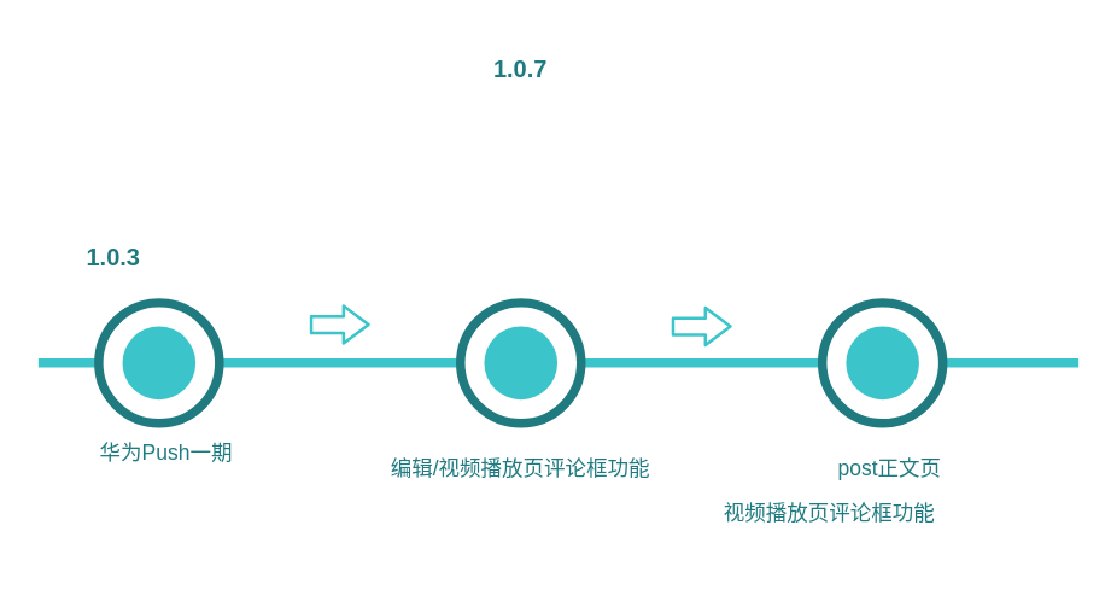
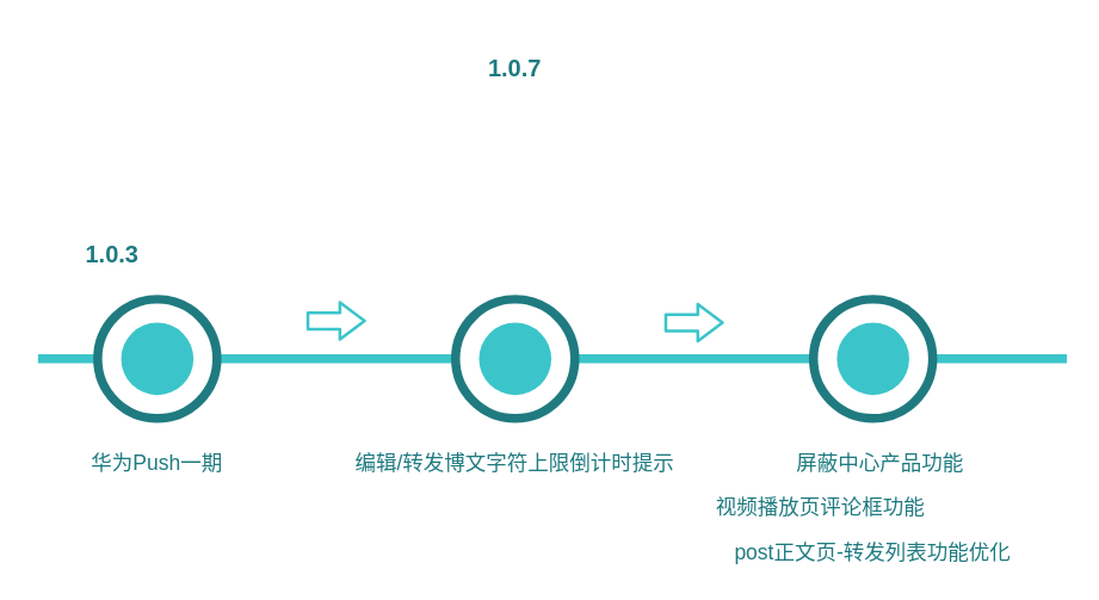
  <mxCell id="0" />
  <mxCell id="1" parent="0" />
  <mxCell id="2" value="" style="endArrow=none;html=1;strokeWidth=6;fontSize=14;fontColor=#000000;strokeColor=#3BC5CA;" parent="1" edge="1"><mxGeometry width="50" height="50" relative="1" as="geometry"><mxPoint x="25" y="240" as="sourcePoint" /><mxPoint x="715" y="240" as="targetPoint" /></mxGeometry></mxCell>
  <mxCell id="3" value="" style="ellipse;whiteSpace=wrap;html=1;aspect=fixed;shadow=0;strokeWidth=6;fontSize=14;fontColor=#000000;fillColor=#FFFFFF;strokeColor=#1F7B80;" parent="1" vertex="1"><mxGeometry x="545" y="200" width="80" height="80" as="geometry" /></mxCell>
  <mxCell id="4" value="" style="ellipse;whiteSpace=wrap;html=1;aspect=fixed;shadow=0;strokeWidth=5;fontSize=14;fontColor=#000000;strokeColor=none;fillColor=#3BC5CA;" parent="1" vertex="1"><mxGeometry x="560.75" y="215.75" width="48.5" height="48.5" as="geometry" /></mxCell>
  <mxCell id="5" value="" style="ellipse;whiteSpace=wrap;html=1;aspect=fixed;shadow=0;strokeWidth=6;fontSize=14;fontColor=#000000;fillColor=#FFFFFF;strokeColor=#1F7B80;" parent="1" vertex="1"><mxGeometry x="305" y="200" width="80" height="80" as="geometry" /></mxCell>
  <mxCell id="6" value="" style="ellipse;whiteSpace=wrap;html=1;aspect=fixed;shadow=0;strokeWidth=5;fontSize=14;fontColor=#000000;strokeColor=none;fillColor=#3BC5CA;" parent="1" vertex="1"><mxGeometry x="320.75" y="215.75" width="48.5" height="48.5" as="geometry" /></mxCell>
  <mxCell id="7" value="" style="ellipse;whiteSpace=wrap;html=1;aspect=fixed;shadow=0;strokeWidth=6;fontSize=14;fontColor=#000000;fillColor=#FFFFFF;strokeColor=#1F7B80;" parent="1" vertex="1"><mxGeometry x="65" y="200" width="80" height="80" as="geometry" /></mxCell>
  <mxCell id="8" value="" style="ellipse;whiteSpace=wrap;html=1;aspect=fixed;shadow=0;strokeWidth=5;fontSize=14;fontColor=#000000;strokeColor=none;fillColor=#3BC5CA;" parent="1" vertex="1"><mxGeometry x="80.75" y="215.75" width="48.5" height="48.5" as="geometry" /></mxCell>
  <mxCell id="9" value="&lt;span style=&quot;font-size: 16px&quot;&gt;&lt;b&gt;1.0.3&lt;/b&gt;&lt;/span&gt;" style="text;html=1;strokeColor=none;fillColor=none;align=center;verticalAlign=middle;whiteSpace=wrap;rounded=0;shadow=0;fontSize=14;fontColor=#1F7B80;" parent="1" vertex="1"><mxGeometry x="20" y="160" width="110" height="20" as="geometry" /></mxCell>
- <mxCell id="10" value="华为Push一期" style="text;html=1;strokeColor=none;fillColor=none;align=center;verticalAlign=middle;whiteSpace=wrap;rounded=0;fontSize=14;fontStyle=0;fontColor=#1F7B80;" parent="1" vertex="1"><mxGeometry x="60" y="290" width="100" height="20" as="geometry" /></mxCell>
+ <mxCell id="10" value="华为Push一期" style="text;html=1;strokeColor=none;fillColor=none;align=center;verticalAlign=middle;whiteSpace=wrap;rounded=0;fontSize=14;fontStyle=0;fontColor=#1F7B80;" parent="1" vertex="1"><mxGeometry x="55" y="300" width="100" height="20" as="geometry" /></mxCell>
  <mxCell id="11" value="&lt;span style=&quot;font-size: 16px&quot;&gt;&lt;b&gt;1.0.7&lt;/b&gt;&lt;/span&gt;" style="text;html=1;strokeColor=none;fillColor=none;align=center;verticalAlign=middle;whiteSpace=wrap;rounded=0;shadow=0;fontSize=14;fontColor=#1F7B80;" parent="1" vertex="1"><mxGeometry x="290" y="35" width="110" height="20" as="geometry" /></mxCell>
  <mxCell id="12" value="" style="shape=flexArrow;endArrow=classic;html=1;strokeWidth=3;fontSize=14;fontColor=#FF0000;width=7.059;endSize=4.388;dashed=1;dashPattern=1 1;strokeColor=none;" parent="1" edge="1"><mxGeometry width="50" height="50" relative="1" as="geometry"><mxPoint x="660" y="20" as="sourcePoint" /><mxPoint x="705" y="20" as="targetPoint" /></mxGeometry></mxCell>
  <mxCell id="13" value="" style="shape=flexArrow;endArrow=classic;html=1;strokeWidth=2;fontSize=14;endWidth=11.765;endSize=4.847;fontColor=#1F7B80;strokeColor=#3BC5CA;" parent="1" edge="1"><mxGeometry width="50" height="50" relative="1" as="geometry"><mxPoint x="205" y="214.57" as="sourcePoint" /><mxPoint x="245" y="214.57" as="targetPoint" /></mxGeometry></mxCell>
  <mxCell id="14" value="" style="shape=flexArrow;endArrow=classic;html=1;strokeWidth=2;fontSize=14;fontColor=#FF0000;endWidth=11.765;endSize=4.847;strokeColor=#3BC5CA;" parent="1" edge="1"><mxGeometry width="50" height="50" relative="1" as="geometry"><mxPoint x="445" y="215.75" as="sourcePoint" /><mxPoint x="485" y="215.75" as="targetPoint" /></mxGeometry></mxCell>
- <mxCell id="15" value="编辑/视频播放页评论框功能" style="text;html=1;strokeColor=none;fillColor=none;align=center;verticalAlign=middle;whiteSpace=wrap;rounded=0;fontSize=14;fontStyle=0;fontColor=#1F7B80;" parent="1" vertex="1"><mxGeometry x="230" y="300" width="230" height="20" as="geometry" /></mxCell>
+ <mxCell id="15" value="编辑/转发博文字符上限倒计时提示" style="text;html=1;strokeColor=none;fillColor=none;align=center;verticalAlign=middle;whiteSpace=wrap;rounded=0;fontSize=14;fontStyle=0;fontColor=#1F7B80;" parent="1" vertex="1"><mxGeometry x="230" y="300" width="230" height="20" as="geometry" /></mxCell>
+ <mxCell id="16" value="post正文页-转发列表功能优化" style="text;html=1;strokeColor=none;fillColor=none;align=center;verticalAlign=middle;whiteSpace=wrap;rounded=0;fontSize=14;fontStyle=0;fontColor=#1F7B80;" parent="1" vertex="1"><mxGeometry x="480" y="360" width="210" height="20" as="geometry" /></mxCell>
  <mxCell id="17" value="视频播放页评论框功能" style="text;html=1;strokeColor=none;fillColor=none;align=center;verticalAlign=middle;whiteSpace=wrap;rounded=0;fontSize=14;fontStyle=0;fontColor=#1F7B80;" parent="1" vertex="1"><mxGeometry x="452" y="330" width="196" height="20" as="geometry" /></mxCell>
- <mxCell id="18" value="post正文页" style="text;html=1;strokeColor=none;fillColor=none;align=center;verticalAlign=middle;whiteSpace=wrap;rounded=0;fontSize=14;fontStyle=0;fontColor=#1F7B80;" parent="1" vertex="1"><mxGeometry x="530" y="300" width="120" height="20" as="geometry" /></mxCell>
+ <mxCell id="18" value="屏蔽中心产品功能" style="text;html=1;strokeColor=none;fillColor=none;align=center;verticalAlign=middle;whiteSpace=wrap;rounded=0;fontSize=14;fontStyle=0;fontColor=#1F7B80;" parent="1" vertex="1"><mxGeometry x="530" y="300" width="120" height="20" as="geometry" /></mxCell>
